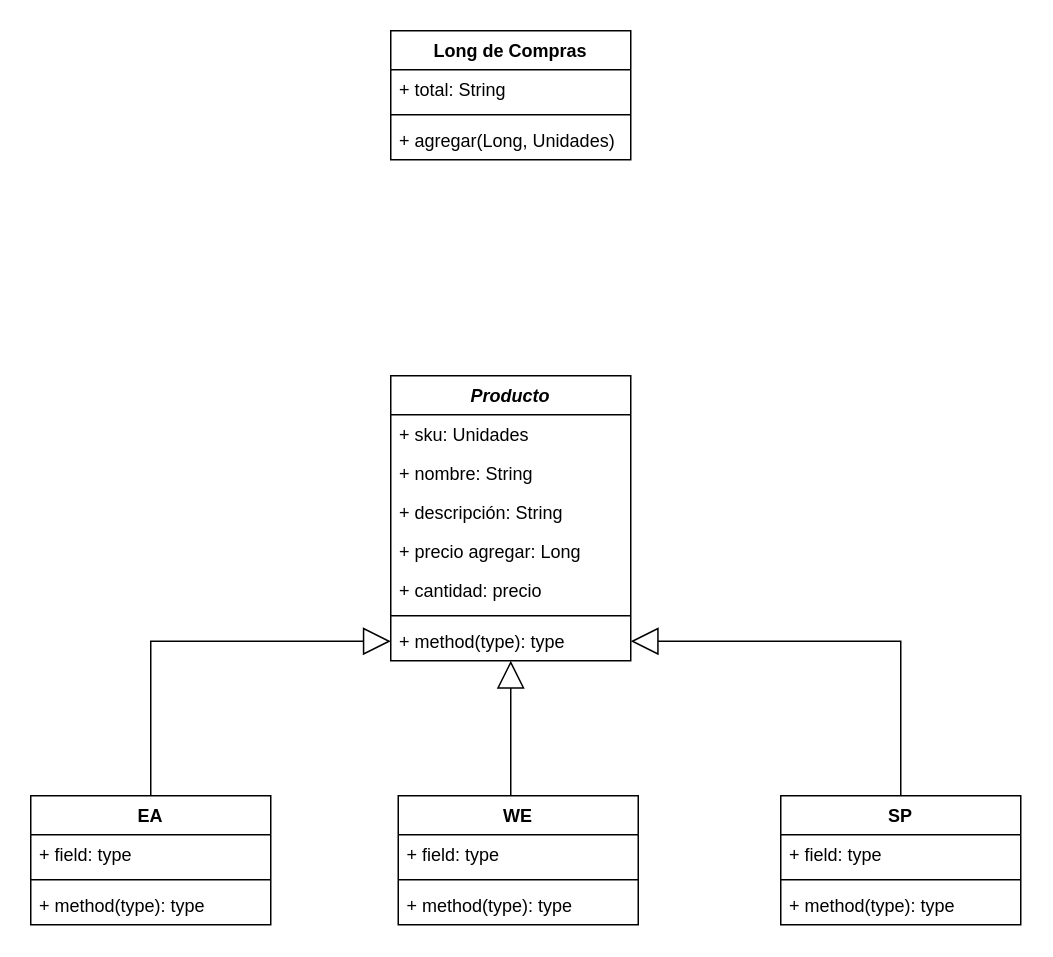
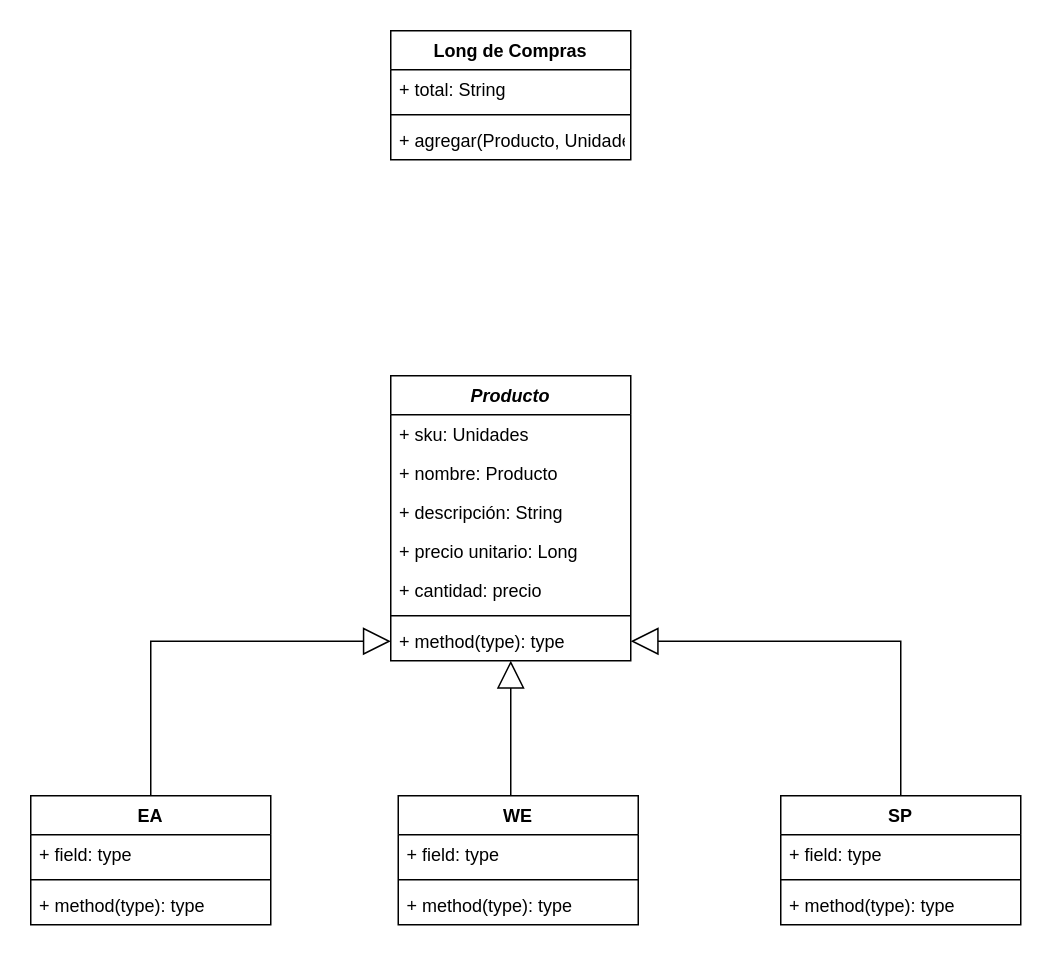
  <mxCell id="0" />
  <mxCell id="1" parent="0" />
  <mxCell id="2" style="edgeStyle=orthogonalEdgeStyle;rounded=0;orthogonalLoop=1;jettySize=auto;html=1;endArrow=block;endFill=0;startSize=17;endSize=16;" edge="1" parent="1" source="5" target="24"><mxGeometry relative="1" as="geometry"><mxPoint x="345" y="456" as="targetPoint" /><Array as="points"><mxPoint x="100" y="427" /></Array></mxGeometry></mxCell>
  <mxCell id="3" style="edgeStyle=orthogonalEdgeStyle;rounded=0;orthogonalLoop=1;jettySize=auto;html=1;entryX=0.5;entryY=1;entryDx=0;entryDy=0;entryPerimeter=0;startSize=17;endArrow=block;endFill=0;endSize=16;" edge="1" parent="1" source="9" target="24"><mxGeometry relative="1" as="geometry"><Array as="points"><mxPoint x="340" y="510" /><mxPoint x="340" y="510" /></Array></mxGeometry></mxCell>
  <mxCell id="4" style="edgeStyle=orthogonalEdgeStyle;rounded=0;orthogonalLoop=1;jettySize=auto;html=1;startSize=17;endArrow=block;endFill=0;endSize=16;" edge="1" parent="1" source="13" target="24"><mxGeometry relative="1" as="geometry" /></mxCell>
  <mxCell id="5" value="EA" style="swimlane;fontStyle=1;align=center;verticalAlign=top;childLayout=stackLayout;horizontal=1;startSize=26;horizontalStack=0;resizeParent=1;resizeParentMax=0;resizeLast=0;collapsible=1;marginBottom=0;" vertex="1" parent="1"><mxGeometry x="20" y="530" width="160" height="86" as="geometry" /></mxCell>
  <mxCell id="6" value="+ field: type" style="text;strokeColor=none;fillColor=none;align=left;verticalAlign=top;spacingLeft=4;spacingRight=4;overflow=hidden;rotatable=0;points=[[0,0.5],[1,0.5]];portConstraint=eastwest;" vertex="1" parent="5"><mxGeometry y="26" width="160" height="26" as="geometry" /></mxCell>
  <mxCell id="7" value="" style="line;strokeWidth=1;fillColor=none;align=left;verticalAlign=middle;spacingTop=-1;spacingLeft=3;spacingRight=3;rotatable=0;labelPosition=right;points=[];portConstraint=eastwest;" vertex="1" parent="5"><mxGeometry y="52" width="160" height="8" as="geometry" /></mxCell>
  <mxCell id="8" value="+ method(type): type" style="text;strokeColor=none;fillColor=none;align=left;verticalAlign=top;spacingLeft=4;spacingRight=4;overflow=hidden;rotatable=0;points=[[0,0.5],[1,0.5]];portConstraint=eastwest;" vertex="1" parent="5"><mxGeometry y="60" width="160" height="26" as="geometry" /></mxCell>
  <mxCell id="9" value="WE" style="swimlane;fontStyle=1;align=center;verticalAlign=top;childLayout=stackLayout;horizontal=1;startSize=26;horizontalStack=0;resizeParent=1;resizeParentMax=0;resizeLast=0;collapsible=1;marginBottom=0;" vertex="1" parent="1"><mxGeometry x="265" y="530" width="160" height="86" as="geometry" /></mxCell>
  <mxCell id="10" value="+ field: type" style="text;strokeColor=none;fillColor=none;align=left;verticalAlign=top;spacingLeft=4;spacingRight=4;overflow=hidden;rotatable=0;points=[[0,0.5],[1,0.5]];portConstraint=eastwest;" vertex="1" parent="9"><mxGeometry y="26" width="160" height="26" as="geometry" /></mxCell>
  <mxCell id="11" value="" style="line;strokeWidth=1;fillColor=none;align=left;verticalAlign=middle;spacingTop=-1;spacingLeft=3;spacingRight=3;rotatable=0;labelPosition=right;points=[];portConstraint=eastwest;" vertex="1" parent="9"><mxGeometry y="52" width="160" height="8" as="geometry" /></mxCell>
  <mxCell id="12" value="+ method(type): type" style="text;strokeColor=none;fillColor=none;align=left;verticalAlign=top;spacingLeft=4;spacingRight=4;overflow=hidden;rotatable=0;points=[[0,0.5],[1,0.5]];portConstraint=eastwest;" vertex="1" parent="9"><mxGeometry y="60" width="160" height="26" as="geometry" /></mxCell>
  <mxCell id="13" value="SP" style="swimlane;fontStyle=1;align=center;verticalAlign=top;childLayout=stackLayout;horizontal=1;startSize=26;horizontalStack=0;resizeParent=1;resizeParentMax=0;resizeLast=0;collapsible=1;marginBottom=0;" vertex="1" parent="1"><mxGeometry x="520" y="530" width="160" height="86" as="geometry" /></mxCell>
  <mxCell id="14" value="+ field: type" style="text;strokeColor=none;fillColor=none;align=left;verticalAlign=top;spacingLeft=4;spacingRight=4;overflow=hidden;rotatable=0;points=[[0,0.5],[1,0.5]];portConstraint=eastwest;" vertex="1" parent="13"><mxGeometry y="26" width="160" height="26" as="geometry" /></mxCell>
  <mxCell id="15" value="" style="line;strokeWidth=1;fillColor=none;align=left;verticalAlign=middle;spacingTop=-1;spacingLeft=3;spacingRight=3;rotatable=0;labelPosition=right;points=[];portConstraint=eastwest;" vertex="1" parent="13"><mxGeometry y="52" width="160" height="8" as="geometry" /></mxCell>
  <mxCell id="16" value="+ method(type): type" style="text;strokeColor=none;fillColor=none;align=left;verticalAlign=top;spacingLeft=4;spacingRight=4;overflow=hidden;rotatable=0;points=[[0,0.5],[1,0.5]];portConstraint=eastwest;" vertex="1" parent="13"><mxGeometry y="60" width="160" height="26" as="geometry" /></mxCell>
  <mxCell id="17" value="Producto" style="swimlane;fontStyle=3;align=center;verticalAlign=top;childLayout=stackLayout;horizontal=1;startSize=26;horizontalStack=0;resizeParent=1;resizeParentMax=0;resizeLast=0;collapsible=1;marginBottom=0;" vertex="1" parent="1"><mxGeometry x="260" y="250" width="160" height="190" as="geometry" /></mxCell>
  <mxCell id="18" value="+ sku: Unidades" style="text;strokeColor=none;fillColor=none;align=left;verticalAlign=top;spacingLeft=4;spacingRight=4;overflow=hidden;rotatable=0;points=[[0,0.5],[1,0.5]];portConstraint=eastwest;" vertex="1" parent="17"><mxGeometry y="26" width="160" height="26" as="geometry" /></mxCell>
- <mxCell id="19" value="+ nombre: String" style="text;strokeColor=none;fillColor=none;align=left;verticalAlign=top;spacingLeft=4;spacingRight=4;overflow=hidden;rotatable=0;points=[[0,0.5],[1,0.5]];portConstraint=eastwest;" vertex="1" parent="17"><mxGeometry y="52" width="160" height="26" as="geometry" /></mxCell>
+ <mxCell id="19" value="+ nombre: Producto" style="text;strokeColor=none;fillColor=none;align=left;verticalAlign=top;spacingLeft=4;spacingRight=4;overflow=hidden;rotatable=0;points=[[0,0.5],[1,0.5]];portConstraint=eastwest;" vertex="1" parent="17"><mxGeometry y="52" width="160" height="26" as="geometry" /></mxCell>
  <mxCell id="20" value="+ descripción: String" style="text;strokeColor=none;fillColor=none;align=left;verticalAlign=top;spacingLeft=4;spacingRight=4;overflow=hidden;rotatable=0;points=[[0,0.5],[1,0.5]];portConstraint=eastwest;" vertex="1" parent="17"><mxGeometry y="78" width="160" height="26" as="geometry" /></mxCell>
- <mxCell id="21" value="+ precio agregar: Long" style="text;strokeColor=none;fillColor=none;align=left;verticalAlign=top;spacingLeft=4;spacingRight=4;overflow=hidden;rotatable=0;points=[[0,0.5],[1,0.5]];portConstraint=eastwest;" vertex="1" parent="17"><mxGeometry y="104" width="160" height="26" as="geometry" /></mxCell>
+ <mxCell id="21" value="+ precio unitario: Long" style="text;strokeColor=none;fillColor=none;align=left;verticalAlign=top;spacingLeft=4;spacingRight=4;overflow=hidden;rotatable=0;points=[[0,0.5],[1,0.5]];portConstraint=eastwest;" vertex="1" parent="17"><mxGeometry y="104" width="160" height="26" as="geometry" /></mxCell>
  <mxCell id="22" value="+ cantidad: precio" style="text;strokeColor=none;fillColor=none;align=left;verticalAlign=top;spacingLeft=4;spacingRight=4;overflow=hidden;rotatable=0;points=[[0,0.5],[1,0.5]];portConstraint=eastwest;" vertex="1" parent="17"><mxGeometry y="130" width="160" height="26" as="geometry" /></mxCell>
  <mxCell id="23" value="" style="line;strokeWidth=1;fillColor=none;align=left;verticalAlign=middle;spacingTop=-1;spacingLeft=3;spacingRight=3;rotatable=0;labelPosition=right;points=[];portConstraint=eastwest;" vertex="1" parent="17"><mxGeometry y="156" width="160" height="8" as="geometry" /></mxCell>
  <mxCell id="24" value="+ method(type): type" style="text;strokeColor=none;fillColor=none;align=left;verticalAlign=top;spacingLeft=4;spacingRight=4;overflow=hidden;rotatable=0;points=[[0,0.5],[1,0.5]];portConstraint=eastwest;" vertex="1" parent="17"><mxGeometry y="164" width="160" height="26" as="geometry" /></mxCell>
  <mxCell id="25" value="Long de Compras" style="swimlane;fontStyle=1;align=center;verticalAlign=top;childLayout=stackLayout;horizontal=1;startSize=26;horizontalStack=0;resizeParent=1;resizeParentMax=0;resizeLast=0;collapsible=1;marginBottom=0;" vertex="1" parent="1"><mxGeometry x="260" y="20" width="160" height="86" as="geometry" /></mxCell>
  <mxCell id="26" value="+ total: String" style="text;strokeColor=none;fillColor=none;align=left;verticalAlign=top;spacingLeft=4;spacingRight=4;overflow=hidden;rotatable=0;points=[[0,0.5],[1,0.5]];portConstraint=eastwest;" vertex="1" parent="25"><mxGeometry y="26" width="160" height="26" as="geometry" /></mxCell>
  <mxCell id="27" value="" style="line;strokeWidth=1;fillColor=none;align=left;verticalAlign=middle;spacingTop=-1;spacingLeft=3;spacingRight=3;rotatable=0;labelPosition=right;points=[];portConstraint=eastwest;" vertex="1" parent="25"><mxGeometry y="52" width="160" height="8" as="geometry" /></mxCell>
- <mxCell id="28" value="+ agregar(Long, Unidades)" style="text;strokeColor=none;fillColor=none;align=left;verticalAlign=top;spacingLeft=4;spacingRight=4;overflow=hidden;rotatable=0;points=[[0,0.5],[1,0.5]];portConstraint=eastwest;" vertex="1" parent="25"><mxGeometry y="60" width="160" height="26" as="geometry" /></mxCell>
+ <mxCell id="28" value="+ agregar(Producto, Unidades)" style="text;strokeColor=none;fillColor=none;align=left;verticalAlign=top;spacingLeft=4;spacingRight=4;overflow=hidden;rotatable=0;points=[[0,0.5],[1,0.5]];portConstraint=eastwest;" vertex="1" parent="25"><mxGeometry y="60" width="160" height="26" as="geometry" /></mxCell>
